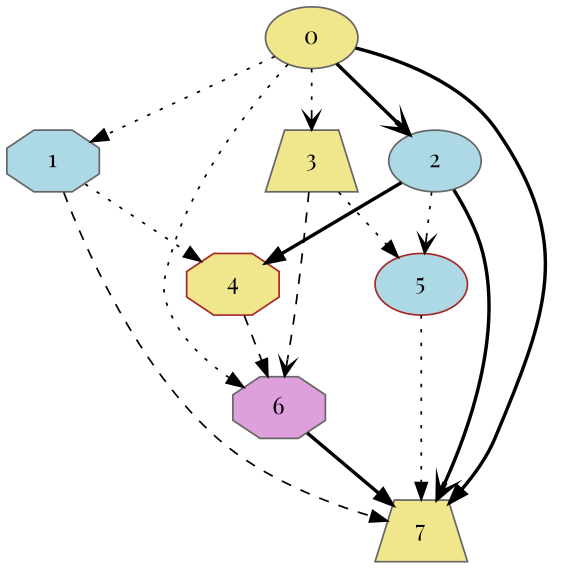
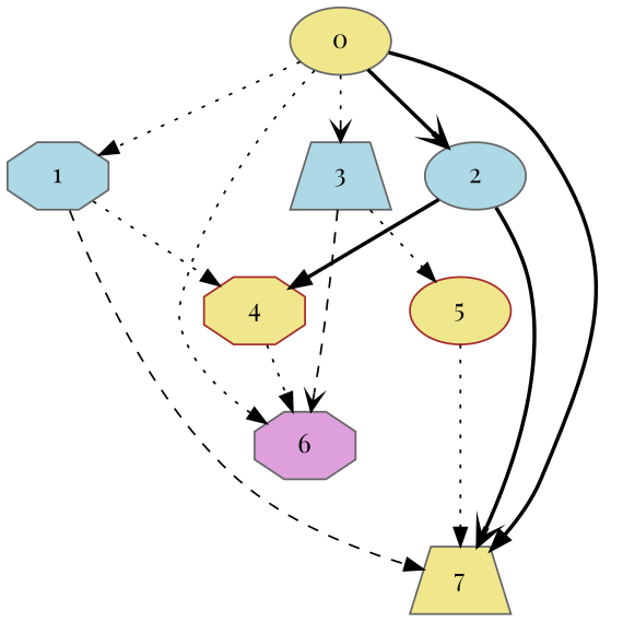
  digraph {
    fontname="Playfair Display"
    node [Processor=1 Weight=141 color=gray40 fillcolor=khaki fontname="Playfair Display" shape=octagon style=filled]
    edge [Weight=8 arrowhead=normal fontname="Playfair Display" style=dotted]
    6 [Start=387 fillcolor=plum]
    7 [Start=528 Weight=53 shape=trapezium]
    1 [Processor=2 Start=38 Weight=88 fillcolor=lightblue]
    4 [Start=211 Weight=176 color=brown]
-   5 [Processor=2 Start=285 color=brown fillcolor=lightblue shape=ellipse]
-   3 [Processor=2 Start=126 Weight=159 shape=trapezium]
+   5 [Processor=2 Start=285 color=brown shape=ellipse]
+   3 [Processor=2 Start=126 Weight=159 fillcolor=lightblue shape=trapezium]
    2 [Start=35 Weight=176 fillcolor=lightblue shape=ellipse]
    0 [Start=0 Weight=35 shape=ellipse]
-   6 -> 7 [style=bold]
    1 -> 7 [Weight=6 style=dashed]
    1 -> 4 [Weight=10]
-   4 -> 6 [Weight=2 style=dashed]
+   4 -> 6 [Weight=2]
    5 -> 7 [Weight=4]
    3 -> 6 [arrowhead=vee style=dashed]
    3 -> 5 [Weight=5]
    2 -> 7 [Weight=3 arrowhead=vee style=bold]
    2 -> 4 [style=bold]
-   2 -> 5 [Weight=6 arrowhead=vee]
    0 -> 6 [Weight=4]
    0 -> 7 [Weight=9 style=bold]
    0 -> 1 [Weight=3]
    0 -> 3 [Weight=7 arrowhead=vee]
    0 -> 2 [Weight=9 arrowhead=vee style=bold]
  }
